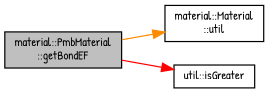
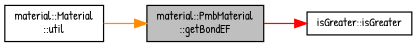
  digraph {
    fontname="Patrick Hand"
    rankdir=LR
    node [color=black fillcolor=white fontname="Patrick Hand" fontsize=10 shape=record style=filled]
    edge [fontname="Patrick Hand" fontsize=10 labelfontname=Helvetica labelfontsize=10 style=solid]
    n1 [fillcolor=grey75 fontcolor=black height=0.2 label="material::PmbMaterial\l::getBondEF" width=0.4]
    n2 [height=0.2 label="material::Material\l::util" width=0.4]
-   n3 [height=0.2 label="util::isGreater" width=0.4]
-   n1 -> n2 [color=darkorange]
+   n3 [height=0.2 label="isGreater::isGreater" width=0.4]
+   n2 -> n1 [color=darkorange]
    n1 -> n3 [color=red]
  }
